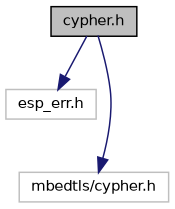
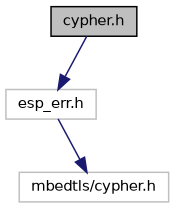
  digraph {
    node [color=grey75 fillcolor=white fontname=Helvetica fontsize=10 shape=record style=filled]
    edge [color=midnightblue fontname=Helvetica fontsize=10 labelfontname=Helvetica labelfontsize=10 style=solid]
    n1 [color=black fillcolor=grey75 fontcolor=black height=0.2 label="cypher.h" width=0.4]
    n2 [height=0.2 label="esp_err.h" width=0.4]
    n3 [height=0.2 label="mbedtls/cypher.h" width=0.4]
    n1 -> n2
-   n1 -> n3
+   n2 -> n3
  }
